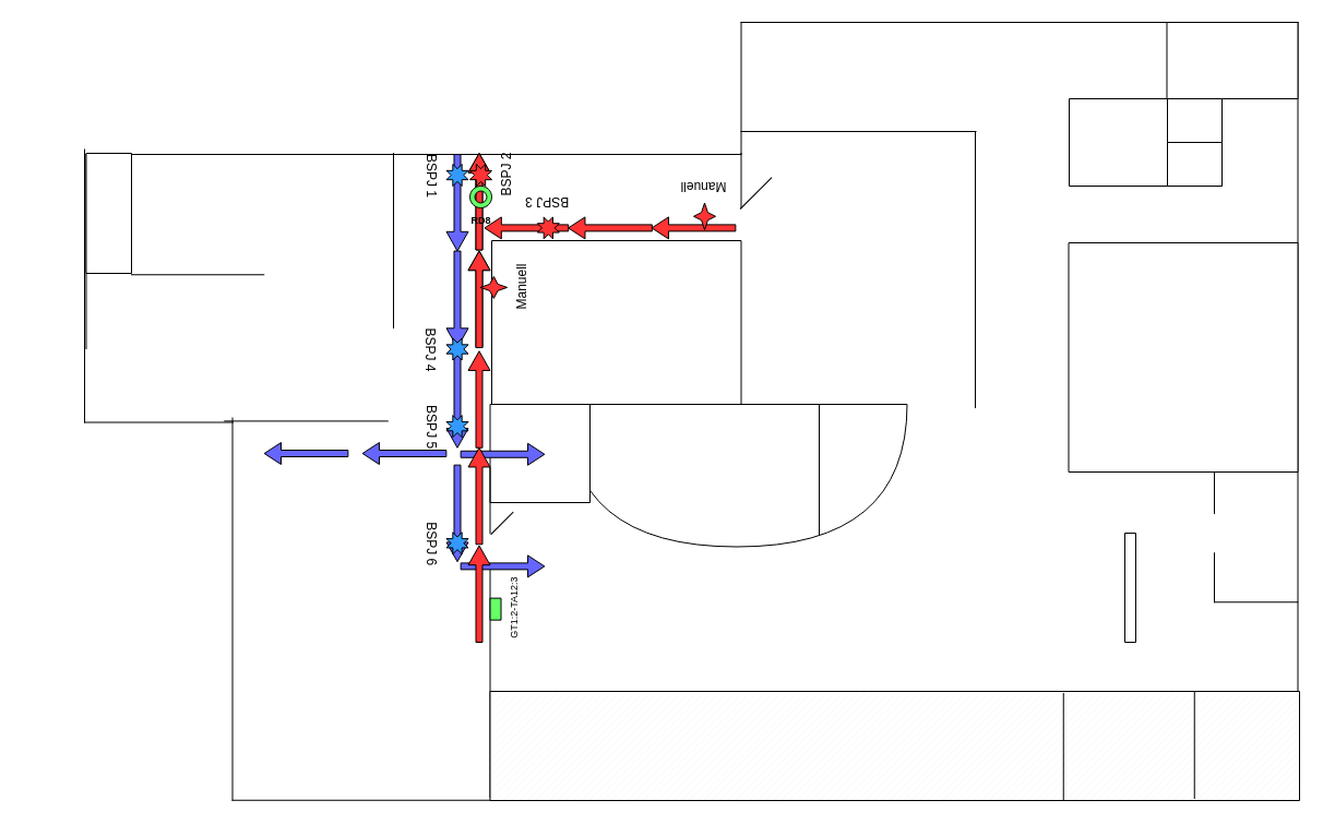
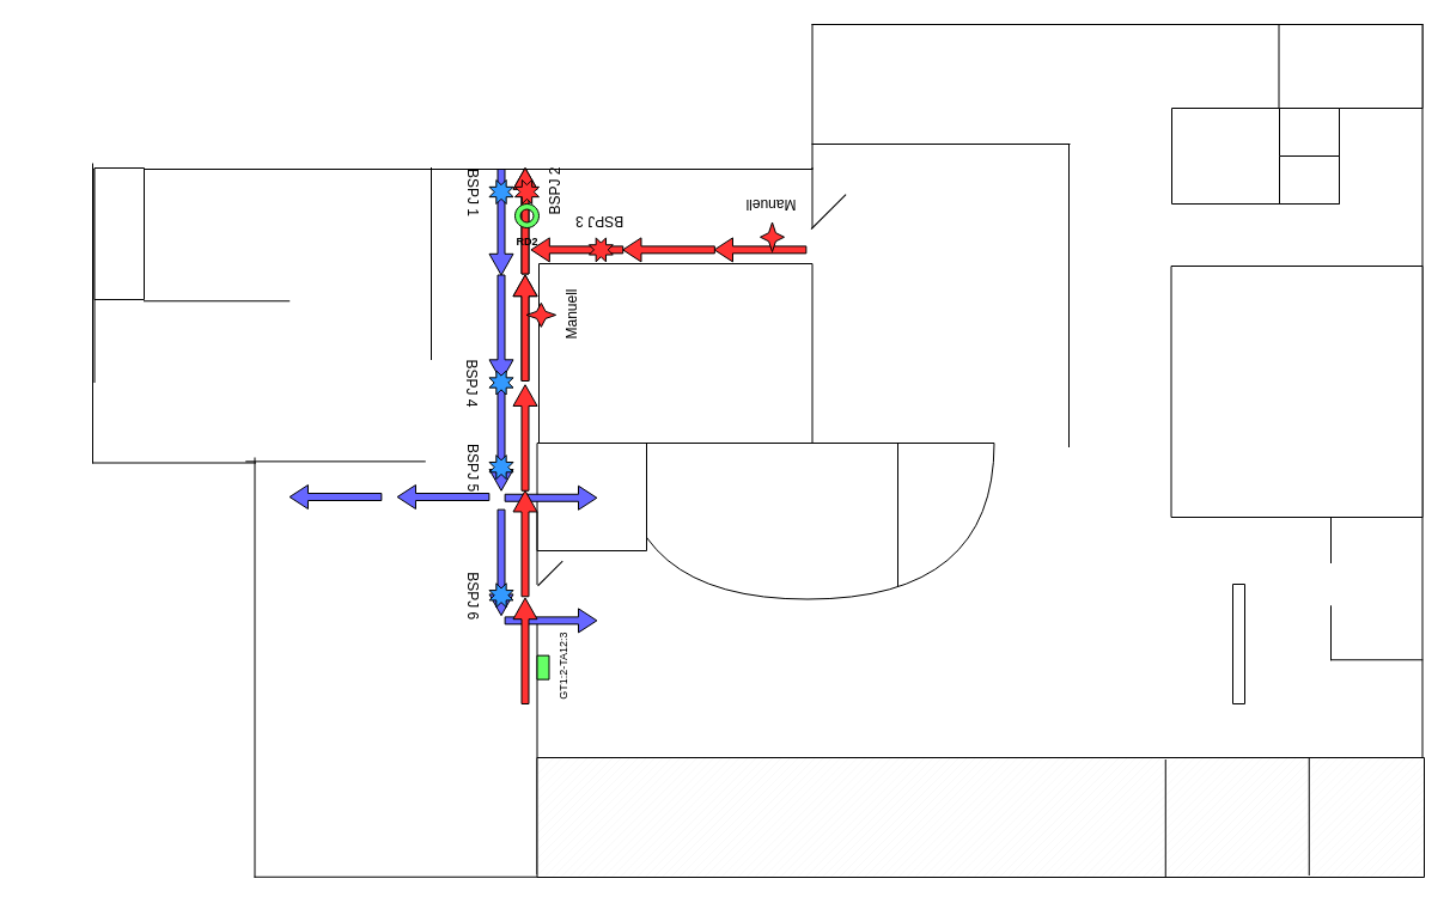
  <mxCell id="0" />
  <mxCell id="1" parent="0" />
  <mxCell id="2" value="" style="shape=partialRectangle;whiteSpace=wrap;html=1;bottom=0;right=0;fillColor=none;" vertex="1" parent="1"><mxGeometry x="78.5" y="141" width="600" height="178" as="geometry" /></mxCell>
  <mxCell id="3" value="" style="shape=partialRectangle;whiteSpace=wrap;html=1;bottom=0;right=0;fillColor=none;" vertex="1" parent="1"><mxGeometry x="678.5" y="20" width="510" height="120" as="geometry" /></mxCell>
  <mxCell id="4" value="" style="shape=partialRectangle;whiteSpace=wrap;html=1;top=0;left=0;fillColor=none;" vertex="1" parent="1"><mxGeometry x="457.5" y="20" width="731" height="712" as="geometry" /></mxCell>
  <mxCell id="5" value="" style="shape=partialRectangle;whiteSpace=wrap;html=1;bottom=0;right=0;fillColor=none;rotation=-90;" vertex="1" parent="1"><mxGeometry x="20" y="193.5" width="250" height="136" as="geometry" /></mxCell>
  <mxCell id="6" value="" style="shape=partialRectangle;whiteSpace=wrap;html=1;bottom=0;right=0;fillColor=none;rotation=-90;fontSize=9;" vertex="1" parent="1"><mxGeometry x="160.38" y="434.63" width="350.25" height="246" as="geometry" /></mxCell>
  <mxCell id="7" value="" style="verticalLabelPosition=bottom;verticalAlign=top;html=1;shape=mxgraph.basic.rect;fillColor2=none;strokeWidth=1;size=20;indent=5;" vertex="1" parent="1"><mxGeometry x="978.5" y="222" width="210" height="210" as="geometry" /></mxCell>
  <mxCell id="8" value="" style="shape=delay;whiteSpace=wrap;html=1;rotation=90;" vertex="1" parent="1"><mxGeometry x="609.25" y="279.25" width="130.5" height="312" as="geometry" /></mxCell>
  <mxCell id="9" value="" style="verticalLabelPosition=bottom;verticalAlign=top;html=1;shape=mxgraph.basic.rect;fillColor2=none;strokeWidth=1;size=30;indent=5;" vertex="1" parent="1"><mxGeometry x="448.5" y="370" width="91.5" height="90" as="geometry" /></mxCell>
  <mxCell id="10" value="" style="shape=partialRectangle;whiteSpace=wrap;html=1;right=0;top=0;bottom=0;fillColor=none;routingCenterX=-0.5;" vertex="1" parent="1"><mxGeometry x="750" y="371" width="120" height="118" as="geometry" /></mxCell>
  <mxCell id="11" value="" style="shape=partialRectangle;whiteSpace=wrap;html=1;right=0;top=0;bottom=0;fillColor=none;routingCenterX=-0.5;" vertex="1" parent="1"><mxGeometry x="448.5" y="520" width="120" height="210" as="geometry" /></mxCell>
  <mxCell id="12" value="" style="shape=partialRectangle;whiteSpace=wrap;html=1;right=0;top=0;bottom=0;fillColor=none;routingCenterX=-0.5;rotation=-90;" vertex="1" parent="1"><mxGeometry x="220" y="250.63" width="120" height="149.5" as="geometry" /></mxCell>
  <mxCell id="13" value="" style="shape=partialRectangle;whiteSpace=wrap;html=1;right=0;top=0;bottom=0;fillColor=none;routingCenterX=-0.5;rotation=90;" vertex="1" parent="1"><mxGeometry x="726" y="72.5" width="120" height="215" as="geometry" /></mxCell>
  <mxCell id="14" value="" style="verticalLabelPosition=bottom;verticalAlign=top;html=1;shape=mxgraph.basic.rect;fillColor2=none;strokeWidth=1;size=20;indent=5;" vertex="1" parent="1"><mxGeometry x="1068.5" y="20" width="120" height="70" as="geometry" /></mxCell>
  <mxCell id="15" value="" style="shape=partialRectangle;whiteSpace=wrap;html=1;right=0;top=0;bottom=0;fillColor=none;routingCenterX=-0.5;" vertex="1" parent="1"><mxGeometry x="893" y="120.5" width="120" height="252.5" as="geometry" /></mxCell>
  <mxCell id="16" value="" style="shape=partialRectangle;whiteSpace=wrap;html=1;right=0;top=0;bottom=0;fillColor=none;routingCenterX=-0.5;" vertex="1" parent="1"><mxGeometry x="448.5" y="428" width="120" height="60" as="geometry" /></mxCell>
  <mxCell id="17" value="" style="shape=partialRectangle;whiteSpace=wrap;html=1;right=0;top=0;bottom=0;fillColor=none;routingCenterX=-0.5;" vertex="1" parent="1"><mxGeometry x="678.5" y="140" width="120" height="50" as="geometry" /></mxCell>
  <mxCell id="18" value="" style="verticalLabelPosition=bottom;verticalAlign=top;html=1;shape=mxgraph.basic.rect;fillColor2=none;strokeWidth=1;size=20;indent=5;" vertex="1" parent="1"><mxGeometry x="450" y="220" width="228.5" height="150" as="geometry" /></mxCell>
  <mxCell id="19" value="" style="verticalLabelPosition=bottom;verticalAlign=top;html=1;shape=mxgraph.basic.rect;fillColor2=none;strokeWidth=1;size=20;indent=5;" vertex="1" parent="1"><mxGeometry x="78.5" y="140" width="41.5" height="110" as="geometry" /></mxCell>
  <mxCell id="20" value="" style="shape=partialRectangle;whiteSpace=wrap;html=1;right=0;top=0;bottom=0;fillColor=none;routingCenterX=-0.5;rotation=90;" vertex="1" parent="1"><mxGeometry x="120.63" y="250.63" width="120" height="121.25" as="geometry" /></mxCell>
  <mxCell id="21" value="" style="shape=partialRectangle;whiteSpace=wrap;html=1;right=0;top=0;bottom=0;fillColor=none;routingCenterX=-0.5;" vertex="1" parent="1"><mxGeometry x="360" y="140" width="120" height="160" as="geometry" /></mxCell>
  <mxCell id="22" value="" style="verticalLabelPosition=bottom;verticalAlign=top;html=1;shape=mxgraph.basic.rect;fillColor2=none;strokeWidth=1;size=20;indent=5;" vertex="1" parent="1"><mxGeometry x="979" y="90" width="140" height="80" as="geometry" /></mxCell>
  <mxCell id="23" value="" style="verticalLabelPosition=bottom;verticalAlign=top;html=1;shape=mxgraph.basic.rect;fillColor2=none;strokeWidth=1;size=20;indent=5;" vertex="1" parent="1"><mxGeometry x="1069" y="90" width="50" height="40" as="geometry" /></mxCell>
  <mxCell id="24" value="" style="verticalLabelPosition=bottom;verticalAlign=top;html=1;shape=mxgraph.basic.rect;fillColor2=none;strokeWidth=1;size=20;indent=5;" vertex="1" parent="1"><mxGeometry x="1069" y="130" width="50" height="40" as="geometry" /></mxCell>
  <mxCell id="25" value="" style="shape=partialRectangle;whiteSpace=wrap;html=1;right=0;top=0;bottom=0;fillColor=none;routingCenterX=-0.5;" vertex="1" parent="1"><mxGeometry x="1112" y="432" width="45" height="38" as="geometry" /></mxCell>
  <mxCell id="26" value="" style="shape=partialRectangle;whiteSpace=wrap;html=1;bottom=0;right=0;fillColor=none;rotation=-90;" vertex="1" parent="1"><mxGeometry x="1127.63" y="490.63" width="45" height="76.25" as="geometry" /></mxCell>
  <mxCell id="27" value="" style="verticalLabelPosition=bottom;verticalAlign=top;html=1;shape=mxgraph.basic.patternFillRect;fillStyle=diag;step=5;fillStrokeWidth=0.2;fillStrokeColor=#dddddd;" vertex="1" parent="1"><mxGeometry x="448.5" y="633" width="741.5" height="100" as="geometry" /></mxCell>
  <mxCell id="28" value="" style="verticalLabelPosition=bottom;verticalAlign=top;html=1;shape=mxgraph.basic.rect;fillColor2=none;strokeWidth=1;size=20;indent=5;" vertex="1" parent="1"><mxGeometry x="1030" y="488" width="10" height="100" as="geometry" /></mxCell>
  <mxCell id="29" value="" style="shape=singleArrow;direction=north;whiteSpace=wrap;html=1;" vertex="1" parent="1"><mxGeometry x="428.5" y="229.5" width="20" height="88.5" as="geometry" /></mxCell>
  <mxCell id="30" value="" style="shape=singleArrow;direction=north;whiteSpace=wrap;html=1;" vertex="1" parent="1"><mxGeometry x="428.5" y="140" width="20" height="88.5" as="geometry" /></mxCell>
  <mxCell id="31" value="" style="shape=singleArrow;direction=north;whiteSpace=wrap;html=1;rotation=-180;fillColor=#6666FF;" vertex="1" parent="1"><mxGeometry x="408.5" y="425.63" width="20" height="88.5" as="geometry" /></mxCell>
  <mxCell id="32" value="" style="shape=singleArrow;direction=north;whiteSpace=wrap;html=1;rotation=-180;fillColor=#6666FF;" vertex="1" parent="1"><mxGeometry x="408.5" y="321.25" width="20" height="88.5" as="geometry" /></mxCell>
  <mxCell id="33" value="" style="shape=singleArrow;direction=north;whiteSpace=wrap;html=1;rotation=-180;fillColor=#6666FF;" vertex="1" parent="1"><mxGeometry x="408.5" y="229.5" width="20" height="88.5" as="geometry" /></mxCell>
  <mxCell id="34" value="" style="shape=singleArrow;direction=north;whiteSpace=wrap;html=1;rotation=-180;fillColor=#6666FF;" vertex="1" parent="1"><mxGeometry x="408.5" y="141" width="20" height="88.5" as="geometry" /></mxCell>
  <mxCell id="35" value="" style="shape=singleArrow;direction=north;whiteSpace=wrap;html=1;rotation=90;fillColor=#6666FF;" vertex="1" parent="1"><mxGeometry x="450" y="480" width="20" height="76.75" as="geometry" /></mxCell>
  <mxCell id="36" value="" style="shape=singleArrow;direction=north;whiteSpace=wrap;html=1;rotation=90;fillColor=#6666FF;" vertex="1" parent="1"><mxGeometry x="450" y="377.38" width="20" height="76.75" as="geometry" /></mxCell>
  <mxCell id="37" value="" style="shape=singleArrow;direction=north;whiteSpace=wrap;html=1;rotation=-90;fillColor=#FF3333;" vertex="1" parent="1"><mxGeometry x="548.5" y="170" width="20" height="76.75" as="geometry" /></mxCell>
  <mxCell id="38" value="" style="shape=singleArrow;direction=north;whiteSpace=wrap;html=1;rotation=-90;fillColor=#FF3333;" vertex="1" parent="1"><mxGeometry x="625" y="170" width="20" height="76.75" as="geometry" /></mxCell>
  <mxCell id="39" value="" style="shape=singleArrow;direction=north;whiteSpace=wrap;html=1;rotation=-90;fillColor=#6666FF;" vertex="1" parent="1"><mxGeometry x="360" y="376.62" width="20" height="76.75" as="geometry" /></mxCell>
  <mxCell id="40" value="" style="shape=singleArrow;direction=north;whiteSpace=wrap;html=1;rotation=-90;fillColor=#6666FF;" vertex="1" parent="1"><mxGeometry x="270" y="376.62" width="20" height="76.75" as="geometry" /></mxCell>
  <mxCell id="41" value="" style="shape=singleArrow;direction=north;whiteSpace=wrap;html=1;fillColor=#FF3333;" vertex="1" parent="1"><mxGeometry x="428.5" y="499.5" width="20" height="88.5" as="geometry" /></mxCell>
  <mxCell id="42" value="" style="shape=singleArrow;direction=north;whiteSpace=wrap;html=1;fillColor=#FF3333;" vertex="1" parent="1"><mxGeometry x="428.5" y="409.75" width="20" height="88.5" as="geometry" /></mxCell>
  <mxCell id="43" value="" style="shape=singleArrow;direction=north;whiteSpace=wrap;html=1;fillColor=#FF3333;" vertex="1" parent="1"><mxGeometry x="428.5" y="321.25" width="20" height="88.5" as="geometry" /></mxCell>
  <mxCell id="44" value="" style="shape=singleArrow;direction=north;whiteSpace=wrap;html=1;fillColor=#FF3333;" vertex="1" parent="1"><mxGeometry x="428.5" y="140" width="20" height="88.5" as="geometry" /></mxCell>
  <mxCell id="45" value="" style="shape=singleArrow;direction=north;whiteSpace=wrap;html=1;fillColor=#FF3333;" vertex="1" parent="1"><mxGeometry x="428.5" y="229.5" width="20" height="88.5" as="geometry" /></mxCell>
  <mxCell id="46" value="" style="shape=singleArrow;direction=north;whiteSpace=wrap;html=1;rotation=-90;fillColor=#FF3333;" vertex="1" parent="1"><mxGeometry x="471.85" y="170" width="20" height="76.75" as="geometry" /></mxCell>
  <mxCell id="47" value="" style="shape=partialRectangle;whiteSpace=wrap;html=1;right=0;top=0;bottom=0;fillColor=none;routingCenterX=-0.5;fontColor=#FFFFFF;rotation=45;" vertex="1" parent="1"><mxGeometry x="674.5" y="199" width="120" height="40" as="geometry" /></mxCell>
  <mxCell id="48" value="" style="shape=partialRectangle;whiteSpace=wrap;html=1;right=0;top=0;bottom=0;fillColor=none;routingCenterX=-0.5;fontColor=#FFFFFF;rotation=45;" vertex="1" parent="1"><mxGeometry x="441.85" y="507.25" width="120" height="28.25" as="geometry" /></mxCell>
  <mxCell id="49" value="" style="shape=partialRectangle;whiteSpace=wrap;html=1;right=0;top=0;bottom=0;fillColor=none;routingCenterX=-0.5;" vertex="1" parent="1"><mxGeometry x="1093.75" y="634" width="96.25" height="97" as="geometry" /></mxCell>
  <mxCell id="50" value="" style="shape=partialRectangle;whiteSpace=wrap;html=1;right=0;top=0;bottom=0;fillColor=none;routingCenterX=-0.5;" vertex="1" parent="1"><mxGeometry x="973.75" y="635" width="120" height="97" as="geometry" /></mxCell>
  <mxCell id="51" value="BSPJ 5" style="verticalLabelPosition=bottom;verticalAlign=top;html=1;shape=mxgraph.basic.8_point_star;fillColor=#3399FF;rotation=90;" vertex="1" parent="1"><mxGeometry x="408.5" y="380.13" width="20" height="20" as="geometry" /></mxCell>
  <mxCell id="52" value="BSPJ 4" style="verticalLabelPosition=bottom;verticalAlign=top;html=1;shape=mxgraph.basic.8_point_star;fillColor=#3399FF;rotation=90;" vertex="1" parent="1"><mxGeometry x="408.5" y="309.5" width="20" height="20" as="geometry" /></mxCell>
  <mxCell id="53" value="BSPJ 1" style="verticalLabelPosition=bottom;verticalAlign=top;html=1;shape=mxgraph.basic.8_point_star;fillColor=#3399FF;rotation=90;" vertex="1" parent="1"><mxGeometry x="408.5" y="150" width="20" height="20" as="geometry" /></mxCell>
  <mxCell id="54" value="BSPJ 6" style="verticalLabelPosition=bottom;verticalAlign=top;html=1;shape=mxgraph.basic.8_point_star;fillColor=#3399FF;rotation=90;" vertex="1" parent="1"><mxGeometry x="408.5" y="487.25" width="20" height="20" as="geometry" /></mxCell>
  <mxCell id="55" value="BSPJ 2" style="verticalLabelPosition=bottom;verticalAlign=top;html=1;shape=mxgraph.basic.8_point_star;fillColor=#FF3333;rotation=-90;" vertex="1" parent="1"><mxGeometry x="430" y="150" width="20" height="20" as="geometry" /></mxCell>
  <mxCell id="56" value="BSPJ 3" style="verticalLabelPosition=bottom;verticalAlign=top;html=1;shape=mxgraph.basic.8_point_star;fillColor=#FF3333;rotation=-180;" vertex="1" parent="1"><mxGeometry x="491.85" y="198.38" width="20" height="20" as="geometry" /></mxCell>
  <mxCell id="57" value="Manuell" style="verticalLabelPosition=bottom;verticalAlign=top;html=1;shape=mxgraph.basic.4_point_star_2;dx=0.7;fillColor=#FF3333;rotation=-90;" vertex="1" parent="1"><mxGeometry x="441.85" y="250.63" width="20" height="24.5" as="geometry" /></mxCell>
  <mxCell id="58" value="Manuell" style="verticalLabelPosition=bottom;verticalAlign=top;html=1;shape=mxgraph.basic.4_point_star_2;dx=0.71;fillColor=#FF3333;rotation=-180;" vertex="1" parent="1"><mxGeometry x="635" y="185.5" width="20" height="24.5" as="geometry" /></mxCell>
  <mxCell id="59" value="GT1:2-TA12:3" style="verticalLabelPosition=bottom;verticalAlign=top;html=1;shape=mxgraph.basic.rect;fillColor2=none;strokeWidth=1;size=20;indent=5;fillColor=#66FF66;rotation=-90;fontSize=9;" vertex="1" parent="1"><mxGeometry x="443.5" y="552.63" width="20" height="10" as="geometry" /></mxCell>
- <mxCell id="60" value="RD8" style="verticalLabelPosition=bottom;verticalAlign=top;html=1;shape=mxgraph.basic.donut;dx=4.53;fontSize=9;fillColor=#66FF66;fontStyle=1" vertex="1" parent="1"><mxGeometry x="430" y="170" width="20" height="20" as="geometry" /></mxCell>
+ <mxCell id="60" value="RD2" style="verticalLabelPosition=bottom;verticalAlign=top;html=1;shape=mxgraph.basic.donut;dx=4.53;fontSize=9;fillColor=#66FF66;fontStyle=1" vertex="1" parent="1"><mxGeometry x="430" y="170" width="20" height="20" as="geometry" /></mxCell>
